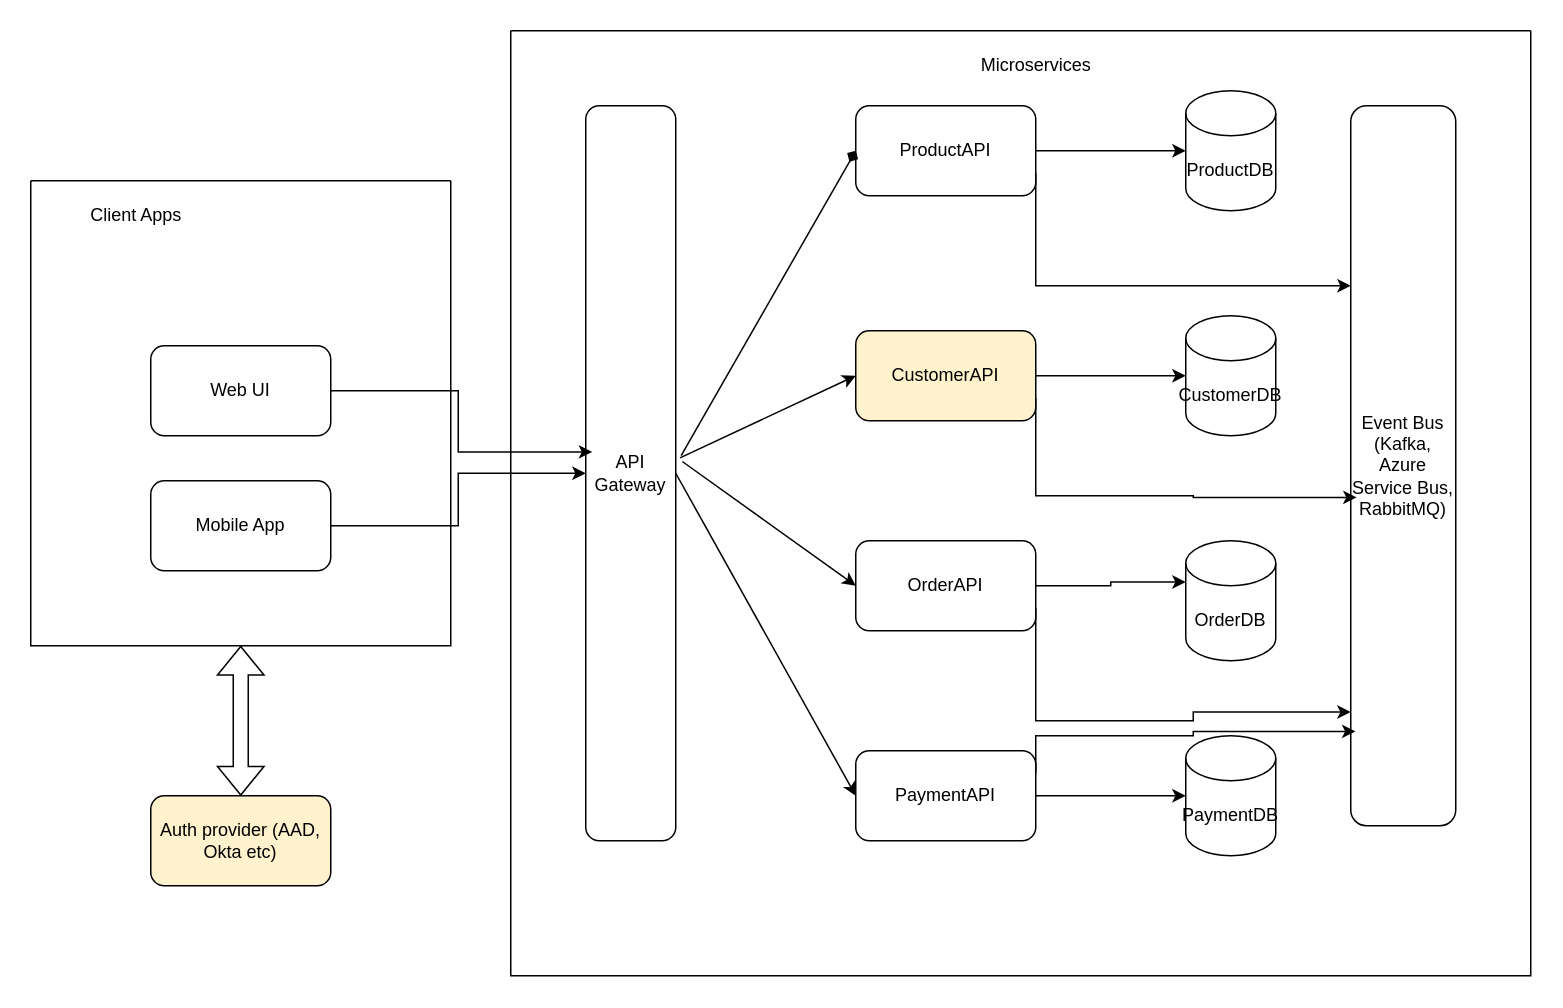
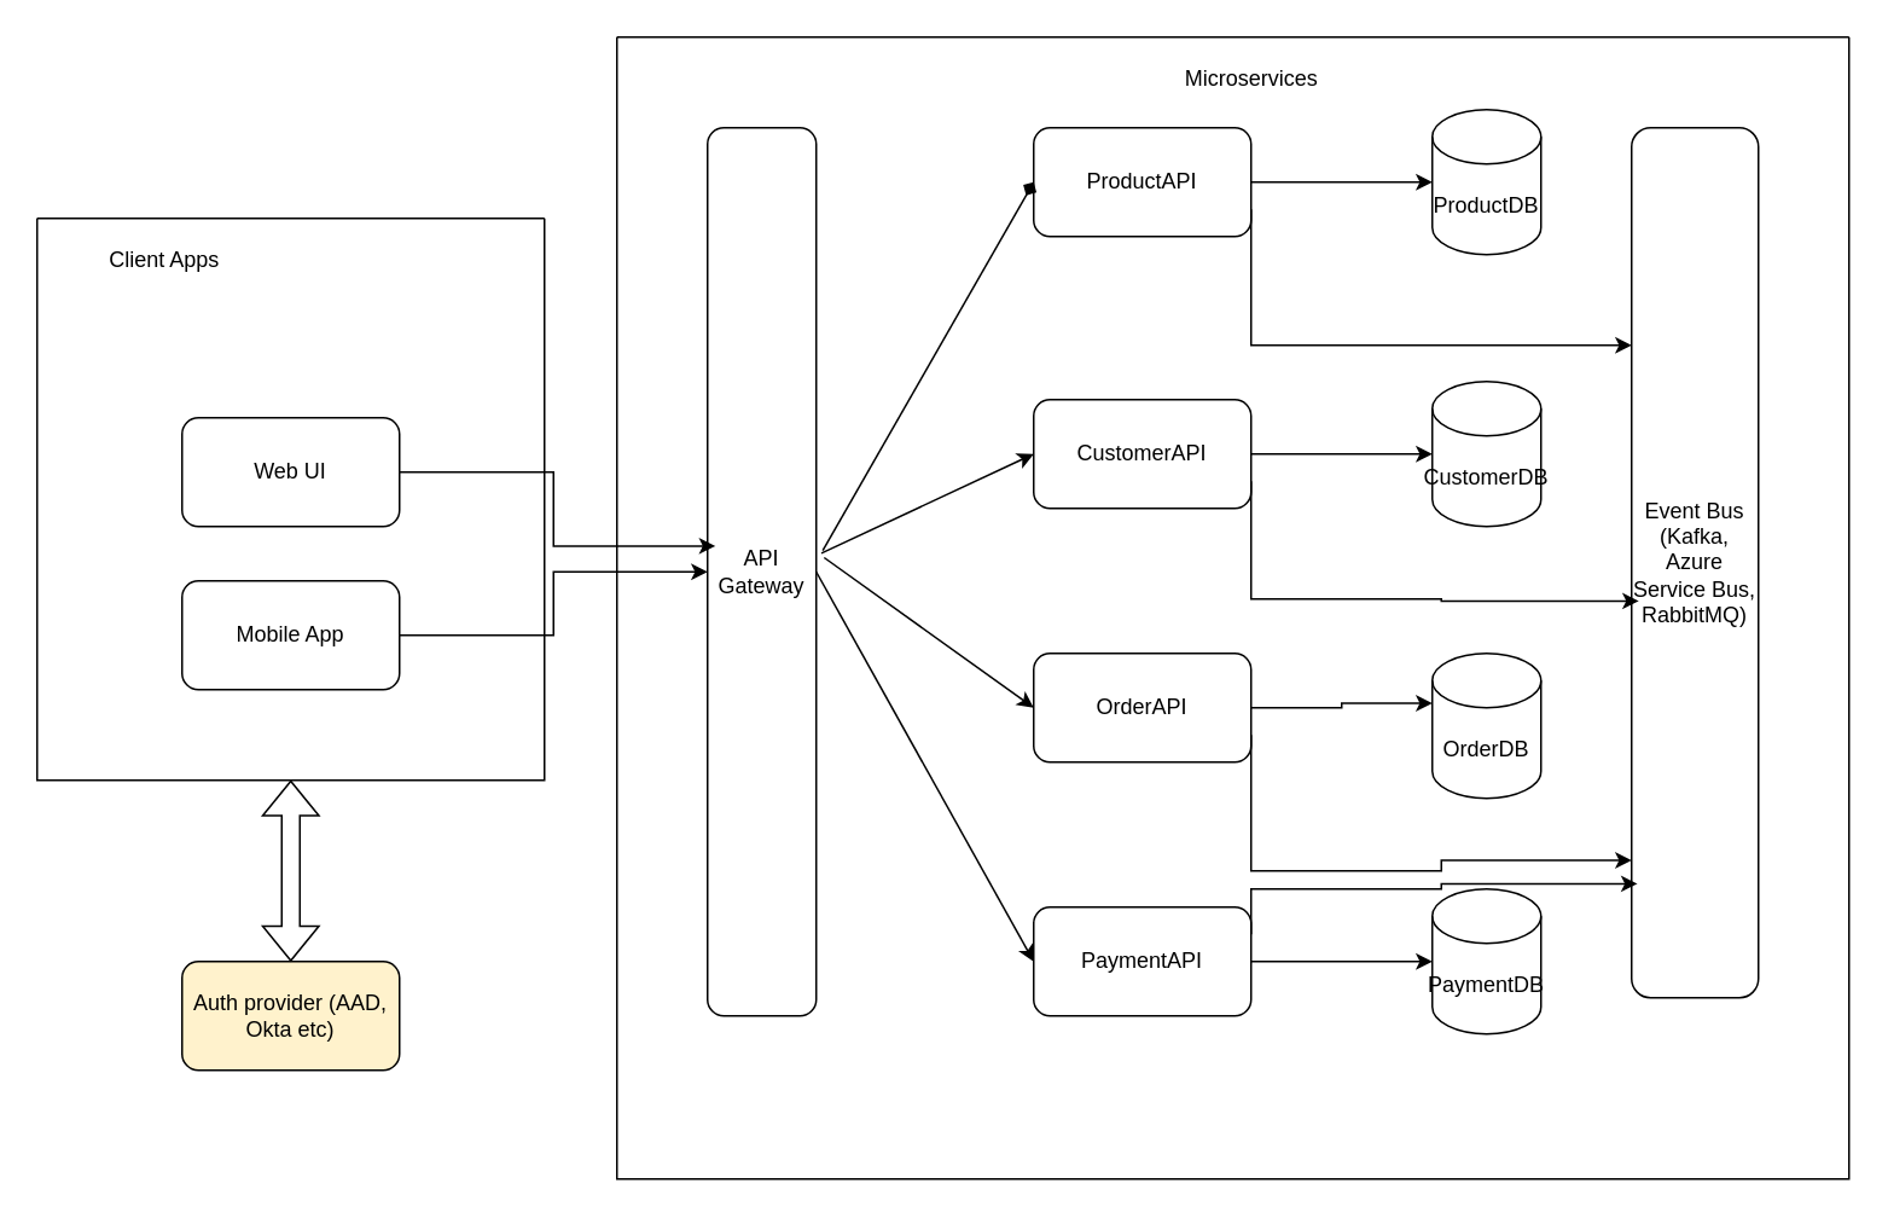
  <mxCell id="0" />
  <mxCell id="1" parent="0" />
  <mxCell id="2" value="" style="swimlane;startSize=0;" vertex="1" parent="1"><mxGeometry x="20" y="120" width="280" height="310" as="geometry" /></mxCell>
  <mxCell id="3" value="Web UI" style="rounded=1;whiteSpace=wrap;html=1;" vertex="1" parent="2"><mxGeometry x="80" y="110" width="120" height="60" as="geometry" /></mxCell>
  <mxCell id="4" value="Mobile App" style="rounded=1;whiteSpace=wrap;html=1;" vertex="1" parent="2"><mxGeometry x="80" y="200" width="120" height="60" as="geometry" /></mxCell>
  <mxCell id="5" value="Client Apps" style="text;html=1;align=center;verticalAlign=middle;resizable=0;points=[];autosize=1;strokeColor=none;fillColor=none;" vertex="1" parent="1"><mxGeometry x="50" y="128" width="80" height="30" as="geometry" /></mxCell>
  <mxCell id="6" value="Auth provider (AAD, Okta etc)" style="rounded=1;whiteSpace=wrap;html=1;fillColor=#fff2cc;" vertex="1" parent="1"><mxGeometry x="100" y="530" width="120" height="60" as="geometry" /></mxCell>
  <mxCell id="7" value="" style="shape=flexArrow;endArrow=classic;startArrow=classic;html=1;rounded=0;entryX=0.5;entryY=1;entryDx=0;entryDy=0;" edge="1" parent="1" target="2"><mxGeometry width="100" height="100" relative="1" as="geometry"><mxPoint x="160" y="530" as="sourcePoint" /><mxPoint x="167.843" y="430" as="targetPoint" /></mxGeometry></mxCell>
  <mxCell id="8" value="" style="swimlane;startSize=0;" vertex="1" parent="1"><mxGeometry x="340" y="20" width="680" height="630" as="geometry" /></mxCell>
  <mxCell id="9" value="API Gateway" style="rounded=1;whiteSpace=wrap;html=1;" vertex="1" parent="8"><mxGeometry x="50" y="50" width="60" height="490" as="geometry" /></mxCell>
  <mxCell id="10" value="ProductAPI" style="rounded=1;whiteSpace=wrap;html=1;" vertex="1" parent="8"><mxGeometry x="230" y="50" width="120" height="60" as="geometry" /></mxCell>
  <mxCell id="11" value="OrderAPI" style="rounded=1;whiteSpace=wrap;html=1;" vertex="1" parent="8"><mxGeometry x="230" y="340" width="120" height="60" as="geometry" /></mxCell>
- <mxCell id="12" value="CustomerAPI" style="rounded=1;whiteSpace=wrap;html=1;fillColor=#fff2cc;" vertex="1" parent="8"><mxGeometry x="230" y="200" width="120" height="60" as="geometry" /></mxCell>
+ <mxCell id="12" value="CustomerAPI" style="rounded=1;whiteSpace=wrap;html=1;" vertex="1" parent="8"><mxGeometry x="230" y="200" width="120" height="60" as="geometry" /></mxCell>
  <mxCell id="13" value="PaymentAPI" style="rounded=1;whiteSpace=wrap;html=1;" vertex="1" parent="8"><mxGeometry x="230" y="480" width="120" height="60" as="geometry" /></mxCell>
  <mxCell id="14" value="ProductDB" style="shape=cylinder3;whiteSpace=wrap;html=1;boundedLbl=1;backgroundOutline=1;size=15;" vertex="1" parent="8"><mxGeometry x="450" y="40" width="60" height="80" as="geometry" /></mxCell>
  <mxCell id="15" value="CustomerDB" style="shape=cylinder3;whiteSpace=wrap;html=1;boundedLbl=1;backgroundOutline=1;size=15;" vertex="1" parent="8"><mxGeometry x="450" y="190" width="60" height="80" as="geometry" /></mxCell>
  <mxCell id="16" value="OrderDB" style="shape=cylinder3;whiteSpace=wrap;html=1;boundedLbl=1;backgroundOutline=1;size=15;" vertex="1" parent="8"><mxGeometry x="450" y="340" width="60" height="80" as="geometry" /></mxCell>
  <mxCell id="17" value="PaymentDB" style="shape=cylinder3;whiteSpace=wrap;html=1;boundedLbl=1;backgroundOutline=1;size=15;" vertex="1" parent="8"><mxGeometry x="450" y="470" width="60" height="80" as="geometry" /></mxCell>
  <mxCell id="18" value="" style="endArrow=diamond;html=1;rounded=0;exitX=1.06;exitY=0.476;exitDx=0;exitDy=0;exitPerimeter=0;entryX=0;entryY=0.5;entryDx=0;entryDy=0;" edge="1" parent="8" source="9" target="10"><mxGeometry width="50" height="50" relative="1" as="geometry"><mxPoint x="160" y="330" as="sourcePoint" /><mxPoint x="210" y="280" as="targetPoint" /></mxGeometry></mxCell>
  <mxCell id="19" value="" style="endArrow=classic;html=1;rounded=0;exitX=1.047;exitY=0.479;exitDx=0;exitDy=0;exitPerimeter=0;entryX=0;entryY=0.5;entryDx=0;entryDy=0;" edge="1" parent="8" source="9" target="12"><mxGeometry width="50" height="50" relative="1" as="geometry"><mxPoint x="160" y="330" as="sourcePoint" /><mxPoint x="210" y="280" as="targetPoint" /></mxGeometry></mxCell>
  <mxCell id="20" value="" style="endArrow=classic;html=1;rounded=0;exitX=1.073;exitY=0.484;exitDx=0;exitDy=0;exitPerimeter=0;entryX=0;entryY=0.5;entryDx=0;entryDy=0;" edge="1" parent="8" source="9" target="11"><mxGeometry width="50" height="50" relative="1" as="geometry"><mxPoint x="123" y="295" as="sourcePoint" /><mxPoint x="240" y="240" as="targetPoint" /><Array as="points"><mxPoint x="230" y="370" /></Array></mxGeometry></mxCell>
  <mxCell id="21" value="" style="endArrow=classic;html=1;rounded=0;exitX=1;exitY=0.5;exitDx=0;exitDy=0;entryX=0;entryY=0.5;entryDx=0;entryDy=0;" edge="1" parent="8" source="9"><mxGeometry width="50" height="50" relative="1" as="geometry"><mxPoint x="114" y="713" as="sourcePoint" /><mxPoint x="230" y="510" as="targetPoint" /></mxGeometry></mxCell>
  <mxCell id="22" style="edgeStyle=orthogonalEdgeStyle;rounded=0;orthogonalLoop=1;jettySize=auto;html=1;exitX=1;exitY=0.5;exitDx=0;exitDy=0;entryX=0;entryY=0.5;entryDx=0;entryDy=0;entryPerimeter=0;" edge="1" parent="8" source="10" target="14"><mxGeometry relative="1" as="geometry" /></mxCell>
  <mxCell id="23" style="edgeStyle=orthogonalEdgeStyle;rounded=0;orthogonalLoop=1;jettySize=auto;html=1;exitX=1;exitY=0.5;exitDx=0;exitDy=0;entryX=0;entryY=0.5;entryDx=0;entryDy=0;entryPerimeter=0;" edge="1" parent="8" source="12" target="15"><mxGeometry relative="1" as="geometry" /></mxCell>
  <mxCell id="24" style="edgeStyle=orthogonalEdgeStyle;rounded=0;orthogonalLoop=1;jettySize=auto;html=1;exitX=1;exitY=0.5;exitDx=0;exitDy=0;entryX=0;entryY=0;entryDx=0;entryDy=27.5;entryPerimeter=0;" edge="1" parent="8" source="11" target="16"><mxGeometry relative="1" as="geometry" /></mxCell>
  <mxCell id="25" style="edgeStyle=orthogonalEdgeStyle;rounded=0;orthogonalLoop=1;jettySize=auto;html=1;exitX=1;exitY=0.5;exitDx=0;exitDy=0;entryX=0;entryY=0.5;entryDx=0;entryDy=0;entryPerimeter=0;" edge="1" parent="8" source="13" target="17"><mxGeometry relative="1" as="geometry" /></mxCell>
  <mxCell id="26" value="Microservices" style="text;html=1;align=center;verticalAlign=middle;resizable=0;points=[];autosize=1;strokeColor=none;fillColor=none;" vertex="1" parent="1"><mxGeometry x="640" y="28" width="100" height="30" as="geometry" /></mxCell>
  <mxCell id="27" value="Event Bus (Kafka, Azure Service Bus, RabbitMQ)" style="rounded=1;whiteSpace=wrap;html=1;" vertex="1" parent="1"><mxGeometry x="900" y="70" width="70" height="480" as="geometry" /></mxCell>
  <mxCell id="28" style="edgeStyle=orthogonalEdgeStyle;rounded=0;orthogonalLoop=1;jettySize=auto;html=1;exitX=1;exitY=0.5;exitDx=0;exitDy=0;entryX=0.073;entryY=0.471;entryDx=0;entryDy=0;entryPerimeter=0;" edge="1" parent="1" source="3" target="9"><mxGeometry relative="1" as="geometry" /></mxCell>
  <mxCell id="29" style="edgeStyle=orthogonalEdgeStyle;rounded=0;orthogonalLoop=1;jettySize=auto;html=1;exitX=1;exitY=0.5;exitDx=0;exitDy=0;entryX=0;entryY=0.5;entryDx=0;entryDy=0;" edge="1" parent="1" source="4" target="9"><mxGeometry relative="1" as="geometry" /></mxCell>
  <mxCell id="30" style="edgeStyle=orthogonalEdgeStyle;rounded=0;orthogonalLoop=1;jettySize=auto;html=1;exitX=1;exitY=0.75;exitDx=0;exitDy=0;entryX=0;entryY=0.25;entryDx=0;entryDy=0;" edge="1" parent="1" source="10" target="27"><mxGeometry relative="1" as="geometry"><Array as="points"><mxPoint x="690" y="190" /></Array></mxGeometry></mxCell>
  <mxCell id="31" style="edgeStyle=orthogonalEdgeStyle;rounded=0;orthogonalLoop=1;jettySize=auto;html=1;exitX=1;exitY=0.75;exitDx=0;exitDy=0;entryX=0.057;entryY=0.544;entryDx=0;entryDy=0;entryPerimeter=0;" edge="1" parent="1" source="12" target="27"><mxGeometry relative="1" as="geometry"><Array as="points"><mxPoint x="690" y="330" /><mxPoint x="795" y="330" /><mxPoint x="795" y="331" /></Array></mxGeometry></mxCell>
  <mxCell id="32" style="edgeStyle=orthogonalEdgeStyle;rounded=0;orthogonalLoop=1;jettySize=auto;html=1;exitX=1;exitY=0.75;exitDx=0;exitDy=0;entryX=0;entryY=0.842;entryDx=0;entryDy=0;entryPerimeter=0;" edge="1" parent="1" source="11" target="27"><mxGeometry relative="1" as="geometry"><Array as="points"><mxPoint x="690" y="480" /><mxPoint x="795" y="480" /><mxPoint x="795" y="474" /></Array></mxGeometry></mxCell>
  <mxCell id="33" style="edgeStyle=orthogonalEdgeStyle;rounded=0;orthogonalLoop=1;jettySize=auto;html=1;exitX=1;exitY=0.25;exitDx=0;exitDy=0;entryX=0.046;entryY=0.869;entryDx=0;entryDy=0;entryPerimeter=0;" edge="1" parent="1" source="13" target="27"><mxGeometry relative="1" as="geometry"><Array as="points"><mxPoint x="690" y="490" /><mxPoint x="795" y="490" /><mxPoint x="795" y="487" /></Array></mxGeometry></mxCell>
